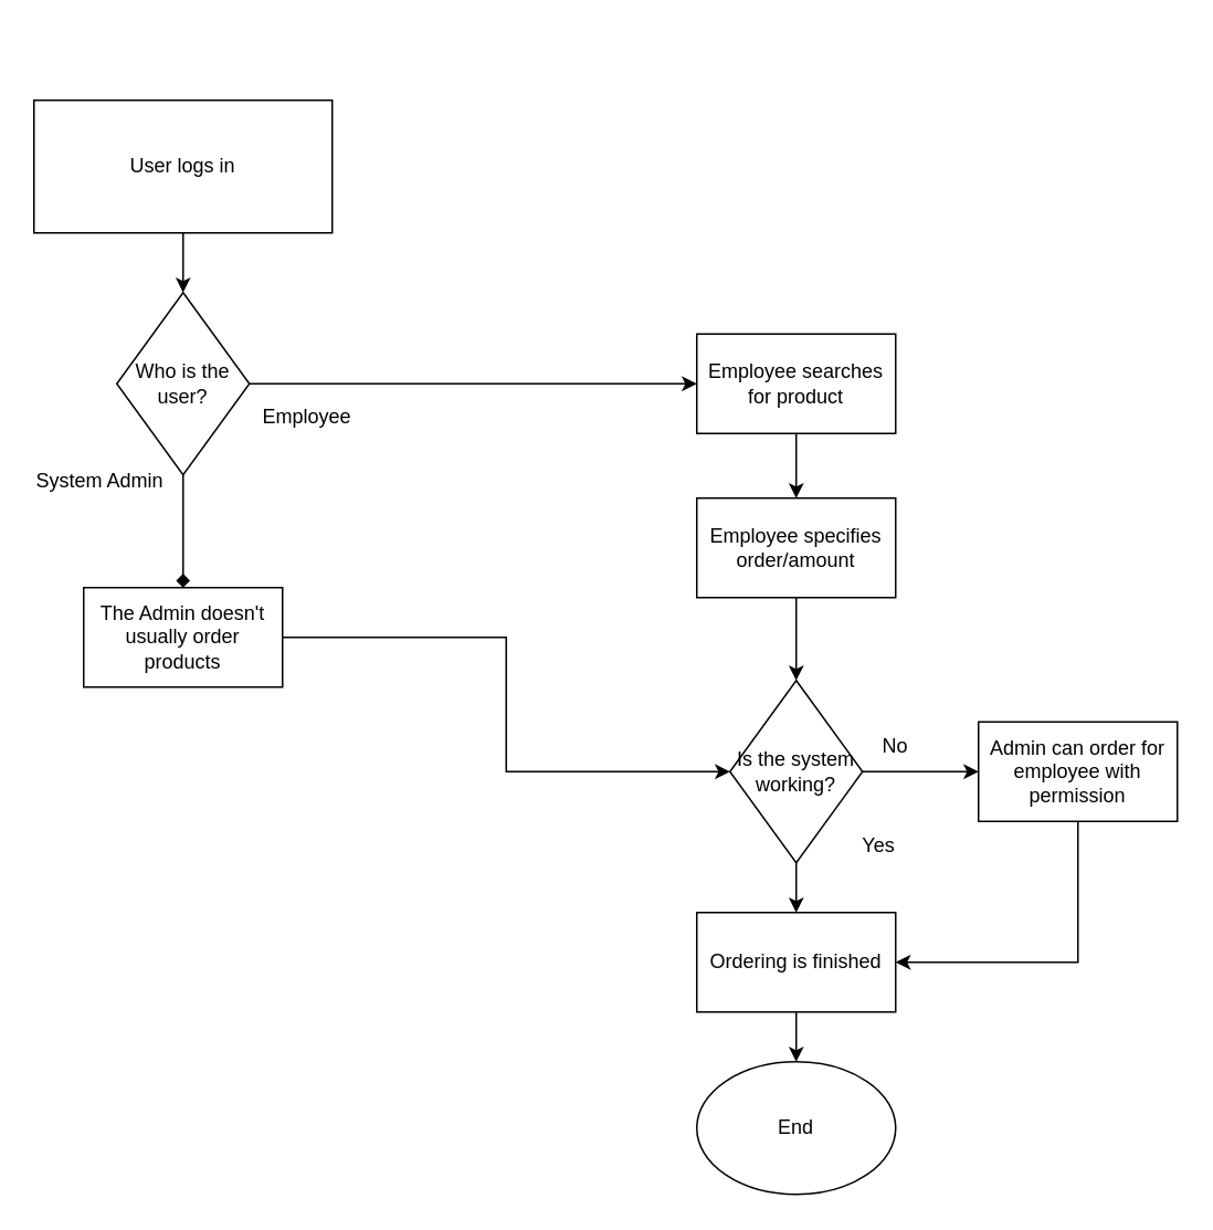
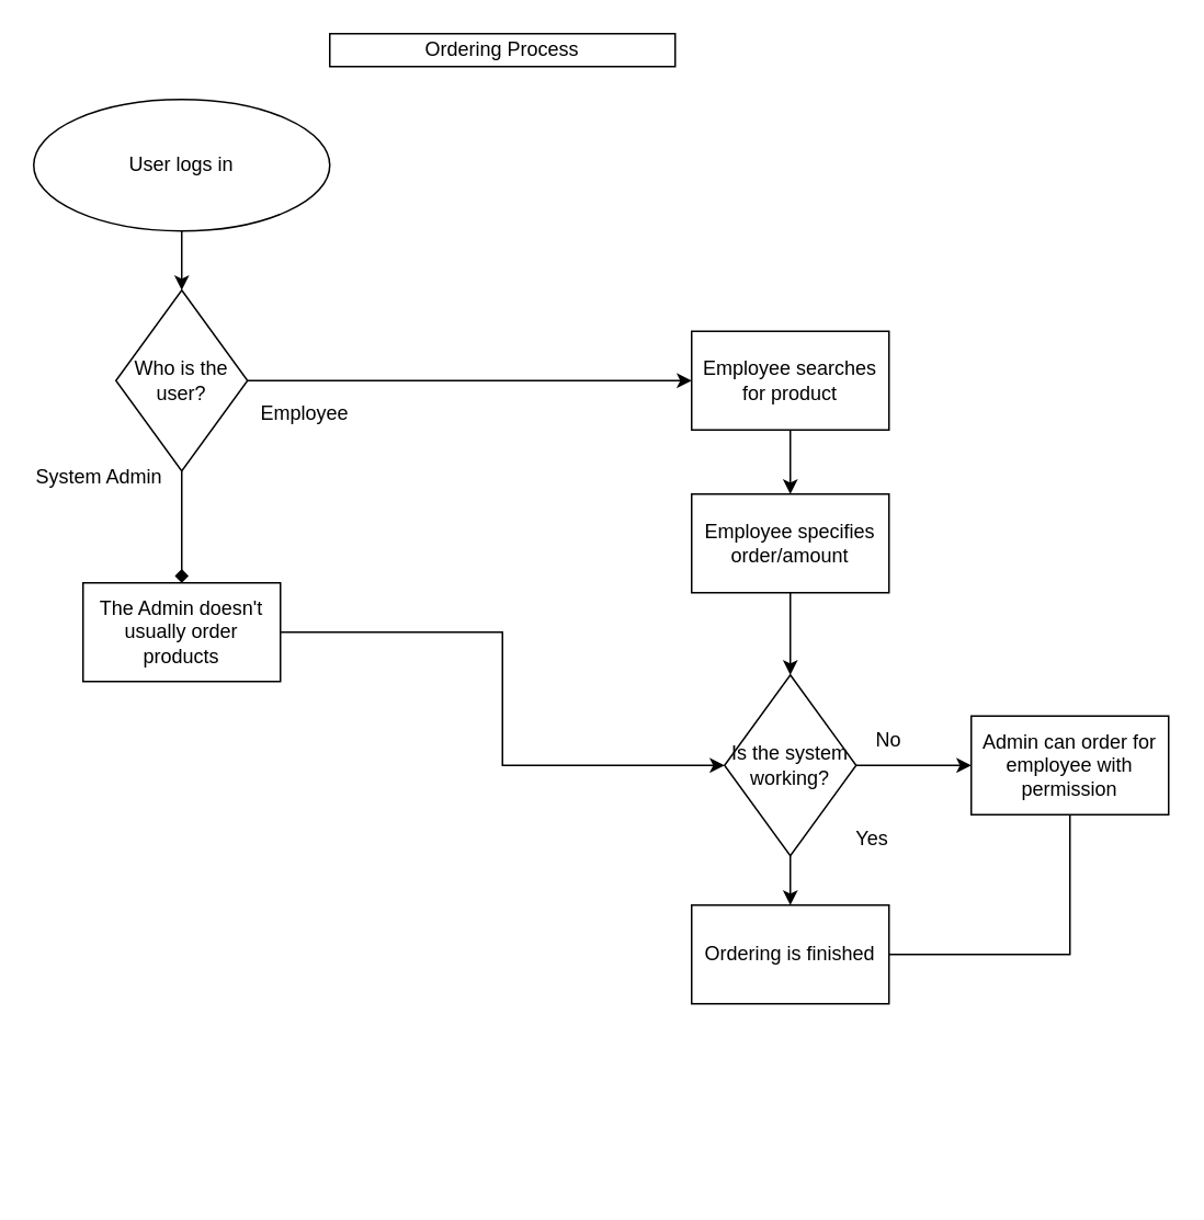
  <mxCell id="0" />
  <mxCell id="1" parent="0" />
  <mxCell id="2" style="edgeStyle=orthogonalEdgeStyle;rounded=0;orthogonalLoop=1;jettySize=auto;html=1;" parent="1" source="3" target="6" edge="1"><mxGeometry relative="1" as="geometry"><mxPoint x="109.24" y="214.62" as="targetPoint" /></mxGeometry></mxCell>
- <mxCell id="3" value="User logs in" style="whiteSpace=wrap;html=1;rounded=0;" parent="1" vertex="1"><mxGeometry x="20" y="60" width="180" height="80" as="geometry" /></mxCell>
+ <mxCell id="3" value="User logs in" style="ellipse;whiteSpace=wrap;html=1;" parent="1" vertex="1"><mxGeometry x="20" y="60" width="180" height="80" as="geometry" /></mxCell>
  <mxCell id="4" style="edgeStyle=orthogonalEdgeStyle;rounded=0;orthogonalLoop=1;jettySize=auto;html=1;exitX=1;exitY=0.5;exitDx=0;exitDy=0;entryX=0;entryY=0.5;entryDx=0;entryDy=0;" parent="1" source="6" target="16" edge="1"><mxGeometry relative="1" as="geometry"><mxPoint x="280" y="285" as="targetPoint" /></mxGeometry></mxCell>
  <mxCell id="5" style="edgeStyle=orthogonalEdgeStyle;rounded=0;orthogonalLoop=1;jettySize=auto;html=1;exitX=0.5;exitY=1;exitDx=0;exitDy=0;entryX=0.5;entryY=0;entryDx=0;entryDy=0;endArrow=diamond;" parent="1" source="6" target="11" edge="1"><mxGeometry relative="1" as="geometry"><mxPoint x="110" y="460" as="targetPoint" /></mxGeometry></mxCell>
  <mxCell id="6" value="Who is the user?" style="rhombus;whiteSpace=wrap;html=1;" parent="1" vertex="1"><mxGeometry x="70" y="176" width="80" height="110" as="geometry" /></mxCell>
  <mxCell id="7" value="Employee" style="text;html=1;strokeColor=none;fillColor=none;align=center;verticalAlign=middle;whiteSpace=wrap;rounded=0;" parent="1" vertex="1"><mxGeometry x="150" y="241" width="70" height="20" as="geometry" /></mxCell>
  <mxCell id="8" value="System Admin" style="text;html=1;strokeColor=none;fillColor=none;align=center;verticalAlign=middle;whiteSpace=wrap;rounded=0;" parent="1" vertex="1"><mxGeometry x="20" y="280" width="80" height="20" as="geometry" /></mxCell>
+ <mxCell id="9" value="Ordering Process" style="text;html=1;align=center;verticalAlign=middle;whiteSpace=wrap;rounded=0;strokeColor=#000000;" parent="1" vertex="1"><mxGeometry x="200" y="20" width="210" height="20" as="geometry" /></mxCell>
  <mxCell id="10" style="edgeStyle=orthogonalEdgeStyle;rounded=0;orthogonalLoop=1;jettySize=auto;html=1;exitX=1;exitY=0.5;exitDx=0;exitDy=0;entryX=0;entryY=0.5;entryDx=0;entryDy=0;" edge="1" parent="1" source="11" target="21"><mxGeometry relative="1" as="geometry" /></mxCell>
  <mxCell id="11" value="The Admin doesn't usually order products" style="rounded=0;whiteSpace=wrap;html=1;" parent="1" vertex="1"><mxGeometry x="50" y="354" width="120" height="60" as="geometry" /></mxCell>
- <mxCell id="12" value="End" style="ellipse;whiteSpace=wrap;html=1;direction=west;" parent="1" vertex="1"><mxGeometry x="420" y="640" width="120" height="80" as="geometry" /></mxCell>
- <mxCell id="13" style="edgeStyle=orthogonalEdgeStyle;rounded=0;orthogonalLoop=1;jettySize=auto;html=1;exitX=0.5;exitY=1;exitDx=0;exitDy=0;" parent="1" source="14" target="12" edge="1"><mxGeometry relative="1" as="geometry" /></mxCell>
  <mxCell id="14" value="Ordering is finished" style="rounded=0;whiteSpace=wrap;html=1;" parent="1" vertex="1"><mxGeometry x="420" y="550" width="120" height="60" as="geometry" /></mxCell>
  <mxCell id="15" style="edgeStyle=orthogonalEdgeStyle;rounded=0;orthogonalLoop=1;jettySize=auto;html=1;exitX=0.5;exitY=1;exitDx=0;exitDy=0;" parent="1" source="16" target="18" edge="1"><mxGeometry relative="1" as="geometry" /></mxCell>
  <mxCell id="16" value="Employee searches for product" style="rounded=0;whiteSpace=wrap;html=1;" parent="1" vertex="1"><mxGeometry x="420" y="201" width="120" height="60" as="geometry" /></mxCell>
  <mxCell id="17" style="edgeStyle=orthogonalEdgeStyle;rounded=0;orthogonalLoop=1;jettySize=auto;html=1;exitX=0.5;exitY=1;exitDx=0;exitDy=0;entryX=0.5;entryY=0;entryDx=0;entryDy=0;" edge="1" parent="1" source="18" target="21"><mxGeometry relative="1" as="geometry" /></mxCell>
  <mxCell id="18" value="Employee specifies order/amount" style="rounded=0;whiteSpace=wrap;html=1;" parent="1" vertex="1"><mxGeometry x="420" y="300" width="120" height="60" as="geometry" /></mxCell>
  <mxCell id="19" style="edgeStyle=orthogonalEdgeStyle;rounded=0;orthogonalLoop=1;jettySize=auto;html=1;exitX=0.5;exitY=1;exitDx=0;exitDy=0;entryX=0.5;entryY=0;entryDx=0;entryDy=0;" edge="1" parent="1" source="21" target="14"><mxGeometry relative="1" as="geometry" /></mxCell>
  <mxCell id="20" style="edgeStyle=orthogonalEdgeStyle;rounded=0;orthogonalLoop=1;jettySize=auto;html=1;exitX=1;exitY=0.5;exitDx=0;exitDy=0;entryX=0;entryY=0.5;entryDx=0;entryDy=0;" edge="1" parent="1" source="21" target="25"><mxGeometry relative="1" as="geometry"><mxPoint x="610" y="465" as="targetPoint" /></mxGeometry></mxCell>
  <mxCell id="21" value="Is the system working?" style="rhombus;whiteSpace=wrap;html=1;" vertex="1" parent="1"><mxGeometry x="440" y="410" width="80" height="110" as="geometry" /></mxCell>
  <mxCell id="22" value="Yes" style="text;html=1;strokeColor=none;fillColor=none;align=center;verticalAlign=middle;whiteSpace=wrap;rounded=0;" vertex="1" parent="1"><mxGeometry x="510" y="500" width="40" height="20" as="geometry" /></mxCell>
  <mxCell id="23" value="No" style="text;html=1;strokeColor=none;fillColor=none;align=center;verticalAlign=middle;whiteSpace=wrap;rounded=0;" vertex="1" parent="1"><mxGeometry x="520" y="440" width="40" height="20" as="geometry" /></mxCell>
- <mxCell id="24" style="edgeStyle=orthogonalEdgeStyle;rounded=0;orthogonalLoop=1;jettySize=auto;html=1;exitX=0.5;exitY=1;exitDx=0;exitDy=0;entryX=1;entryY=0.5;entryDx=0;entryDy=0;" edge="1" parent="1" source="25" target="14"><mxGeometry relative="1" as="geometry" /></mxCell>
+ <mxCell id="24" style="edgeStyle=orthogonalEdgeStyle;rounded=0;orthogonalLoop=1;jettySize=auto;html=1;exitX=0.5;exitY=1;exitDx=0;exitDy=0;entryX=1;entryY=0.5;entryDx=0;entryDy=0;endArrow=none;" edge="1" parent="1" source="25" target="14"><mxGeometry relative="1" as="geometry" /></mxCell>
  <mxCell id="25" value="Admin can order for employee with permission" style="rounded=0;whiteSpace=wrap;html=1;" vertex="1" parent="1"><mxGeometry x="590" y="435" width="120" height="60" as="geometry" /></mxCell>
